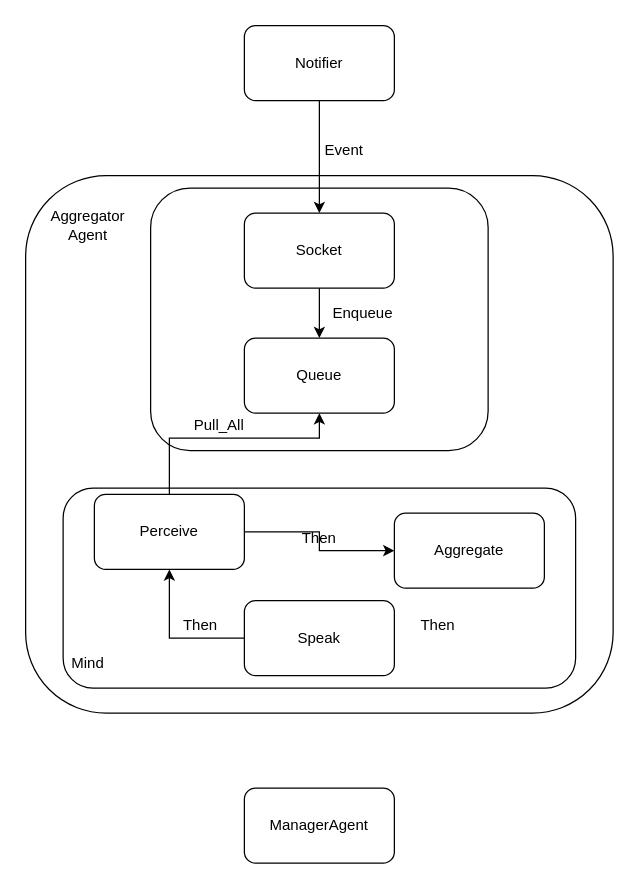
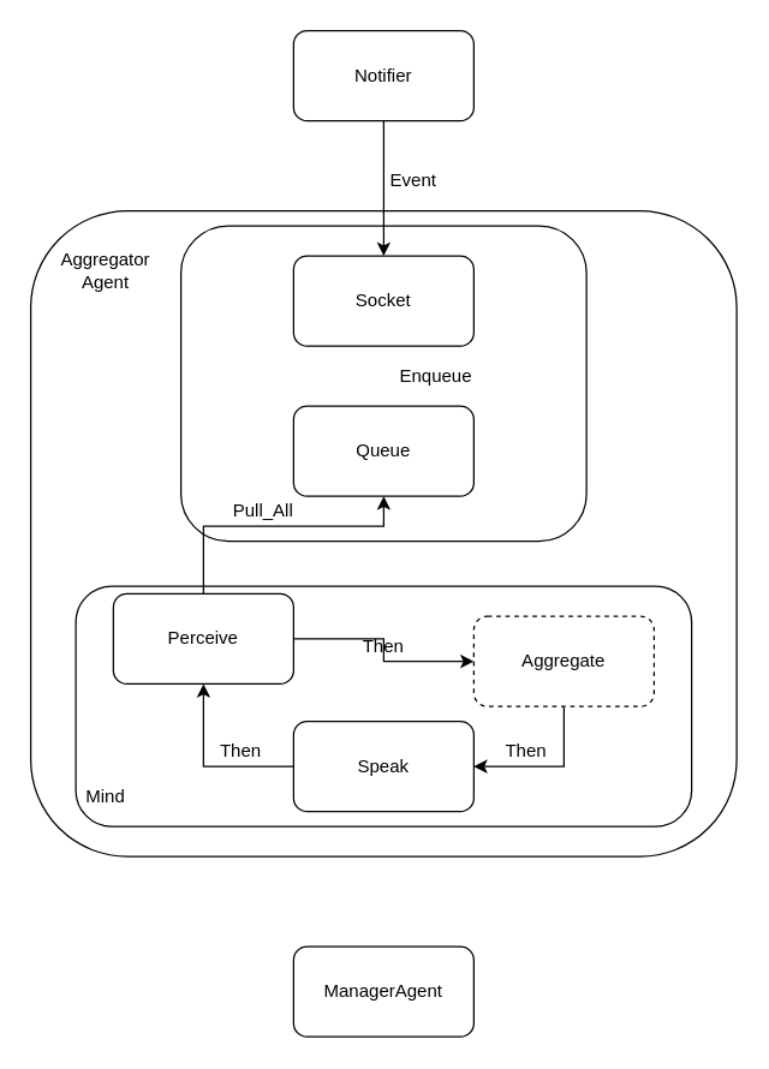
  <mxCell id="0" />
  <mxCell id="1" parent="0" />
  <mxCell id="2" style="edgeStyle=orthogonalEdgeStyle;rounded=0;orthogonalLoop=1;jettySize=auto;html=1;exitX=0.5;exitY=1;exitDx=0;exitDy=0;entryX=0.5;entryY=0;entryDx=0;entryDy=0;" edge="1" parent="1" source="3" target="8"><mxGeometry relative="1" as="geometry" /></mxCell>
  <mxCell id="3" value="Notifier" style="rounded=1;whiteSpace=wrap;html=1;" vertex="1" parent="1"><mxGeometry x="195" y="20" width="120" height="60" as="geometry" /></mxCell>
  <mxCell id="4" value="" style="rounded=1;whiteSpace=wrap;html=1;fillColor=none;" vertex="1" parent="1"><mxGeometry x="20" y="140" width="470" height="430" as="geometry" /></mxCell>
  <mxCell id="5" value="&lt;div&gt;Aggregator&lt;/div&gt;&lt;div&gt;Agent&lt;br&gt;&lt;/div&gt;" style="text;html=1;strokeColor=none;fillColor=none;align=center;verticalAlign=middle;whiteSpace=wrap;rounded=0;" vertex="1" parent="1"><mxGeometry x="50" y="170" width="40" height="20" as="geometry" /></mxCell>
  <mxCell id="6" value="" style="rounded=1;whiteSpace=wrap;html=1;fillColor=none;" vertex="1" parent="1"><mxGeometry x="120" y="150" width="270" height="210" as="geometry" /></mxCell>
- <mxCell id="7" style="edgeStyle=orthogonalEdgeStyle;rounded=0;orthogonalLoop=1;jettySize=auto;html=1;exitX=0.5;exitY=1;exitDx=0;exitDy=0;entryX=0.5;entryY=0;entryDx=0;entryDy=0;" edge="1" parent="1" source="8" target="9"><mxGeometry relative="1" as="geometry" /></mxCell>
  <mxCell id="8" value="Socket" style="rounded=1;whiteSpace=wrap;html=1;fillColor=none;" vertex="1" parent="1"><mxGeometry x="195" y="170" width="120" height="60" as="geometry" /></mxCell>
  <mxCell id="9" value="Queue" style="rounded=1;whiteSpace=wrap;html=1;fillColor=none;" vertex="1" parent="1"><mxGeometry x="195" y="270" width="120" height="60" as="geometry" /></mxCell>
  <mxCell id="10" value="" style="rounded=1;whiteSpace=wrap;html=1;fillColor=none;" vertex="1" parent="1"><mxGeometry x="50" y="390" width="410" height="160" as="geometry" /></mxCell>
  <mxCell id="11" value="Mind" style="text;html=1;strokeColor=none;fillColor=none;align=center;verticalAlign=middle;whiteSpace=wrap;rounded=0;" vertex="1" parent="1"><mxGeometry x="50" y="520" width="40" height="20" as="geometry" /></mxCell>
  <mxCell id="12" style="edgeStyle=orthogonalEdgeStyle;rounded=0;orthogonalLoop=1;jettySize=auto;html=1;exitX=0.5;exitY=0;exitDx=0;exitDy=0;" edge="1" parent="1" source="14" target="9"><mxGeometry relative="1" as="geometry"><Array as="points"><mxPoint x="135" y="350" /><mxPoint x="255" y="350" /></Array></mxGeometry></mxCell>
  <mxCell id="13" style="edgeStyle=orthogonalEdgeStyle;rounded=0;orthogonalLoop=1;jettySize=auto;html=1;exitX=1;exitY=0.5;exitDx=0;exitDy=0;entryX=0;entryY=0.5;entryDx=0;entryDy=0;" edge="1" parent="1" source="14" target="16"><mxGeometry relative="1" as="geometry" /></mxCell>
  <mxCell id="14" value="Perceive" style="rounded=1;whiteSpace=wrap;html=1;fillColor=none;" vertex="1" parent="1"><mxGeometry x="75" y="395" width="120" height="60" as="geometry" /></mxCell>
- <mxCell id="16" value="Aggregate" style="rounded=1;whiteSpace=wrap;html=1;fillColor=none;" vertex="1" parent="1"><mxGeometry x="315" y="410" width="120" height="60" as="geometry" /></mxCell>
+ <mxCell id="15" style="edgeStyle=orthogonalEdgeStyle;rounded=0;orthogonalLoop=1;jettySize=auto;html=1;exitX=0.5;exitY=1;exitDx=0;exitDy=0;entryX=1;entryY=0.5;entryDx=0;entryDy=0;" edge="1" parent="1" source="16" target="18"><mxGeometry relative="1" as="geometry" /></mxCell>
+ <mxCell id="16" value="Aggregate" style="rounded=1;whiteSpace=wrap;html=1;fillColor=none;dashed=1;" vertex="1" parent="1"><mxGeometry x="315" y="410" width="120" height="60" as="geometry" /></mxCell>
  <mxCell id="17" style="edgeStyle=orthogonalEdgeStyle;rounded=0;orthogonalLoop=1;jettySize=auto;html=1;exitX=0;exitY=0.5;exitDx=0;exitDy=0;entryX=0.5;entryY=1;entryDx=0;entryDy=0;" edge="1" parent="1" source="18" target="14"><mxGeometry relative="1" as="geometry" /></mxCell>
  <mxCell id="18" value="Speak" style="rounded=1;whiteSpace=wrap;html=1;fillColor=none;" vertex="1" parent="1"><mxGeometry x="195" y="480" width="120" height="60" as="geometry" /></mxCell>
  <mxCell id="19" value="ManagerAgent" style="rounded=1;whiteSpace=wrap;html=1;fillColor=none;" vertex="1" parent="1"><mxGeometry x="195" y="630" width="120" height="60" as="geometry" /></mxCell>
  <mxCell id="20" value="Then" style="text;html=1;strokeColor=none;fillColor=none;align=center;verticalAlign=middle;whiteSpace=wrap;rounded=0;" vertex="1" parent="1"><mxGeometry x="235" y="420" width="40" height="20" as="geometry" /></mxCell>
  <mxCell id="21" value="Then" style="text;html=1;strokeColor=none;fillColor=none;align=center;verticalAlign=middle;whiteSpace=wrap;rounded=0;" vertex="1" parent="1"><mxGeometry x="330" y="490" width="40" height="20" as="geometry" /></mxCell>
  <mxCell id="22" value="Then" style="text;html=1;strokeColor=none;fillColor=none;align=center;verticalAlign=middle;whiteSpace=wrap;rounded=0;" vertex="1" parent="1"><mxGeometry x="140" y="490" width="40" height="20" as="geometry" /></mxCell>
  <mxCell id="23" value="Pull_All" style="text;html=1;strokeColor=none;fillColor=none;align=center;verticalAlign=middle;whiteSpace=wrap;rounded=0;" vertex="1" parent="1"><mxGeometry x="155" y="330" width="40" height="20" as="geometry" /></mxCell>
  <mxCell id="24" value="Enqueue" style="text;html=1;strokeColor=none;fillColor=none;align=center;verticalAlign=middle;whiteSpace=wrap;rounded=0;" vertex="1" parent="1"><mxGeometry x="270" y="240" width="40" height="20" as="geometry" /></mxCell>
  <mxCell id="25" value="Event" style="text;html=1;strokeColor=none;fillColor=none;align=center;verticalAlign=middle;whiteSpace=wrap;rounded=0;" vertex="1" parent="1"><mxGeometry x="255" y="110" width="40" height="20" as="geometry" /></mxCell>
